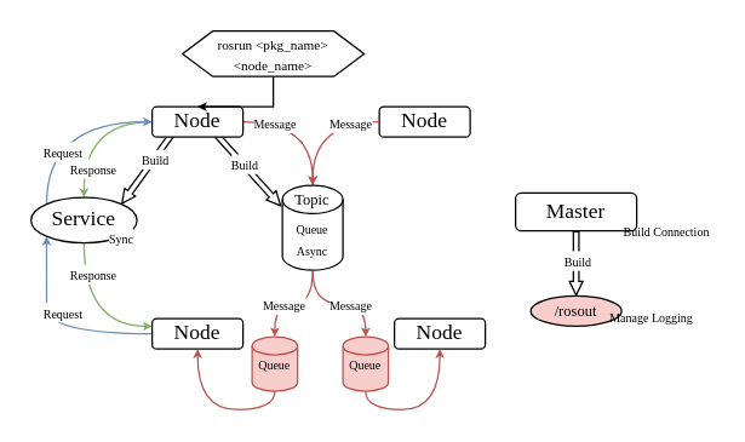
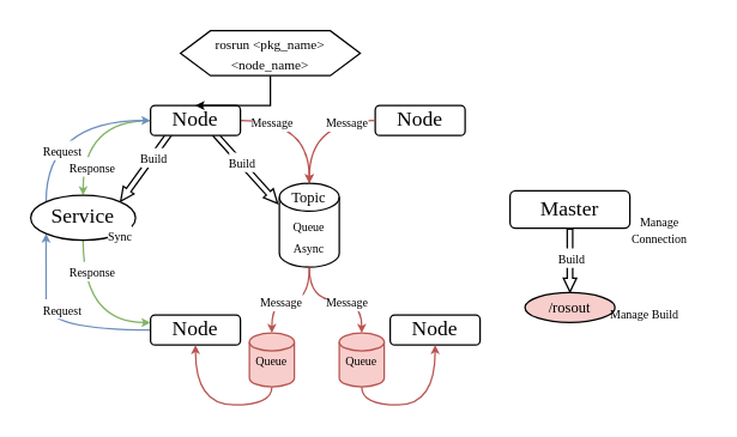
  <mxCell id="0" />
  <mxCell id="1" parent="0" />
  <mxCell id="2" style="rounded=0;orthogonalLoop=1;jettySize=auto;html=1;entryX=-0.022;entryY=0.246;entryDx=0;entryDy=0;strokeColor=default;align=center;verticalAlign=middle;fontFamily=Helvetica;fontSize=11;fontColor=default;labelBackgroundColor=default;endArrow=classic;endFill=1;shape=flexArrow;width=3.667;endSize=2.72;endWidth=4.111;exitX=0.711;exitY=0.933;exitDx=0;exitDy=0;exitPerimeter=0;entryPerimeter=0;" edge="1" parent="1" target="29" source="10"><mxGeometry relative="1" as="geometry"><mxPoint x="236.63" y="90" as="sourcePoint" /><mxPoint x="182.67" y="134.32" as="targetPoint" /></mxGeometry></mxCell>
  <mxCell id="3" value="&lt;span style=&quot;font-family: &amp;quot;CaskaydiaCove Nerd Font&amp;quot;;&quot;&gt;&lt;font style=&quot;font-size: 8px;&quot;&gt;Build&lt;/font&gt;&lt;/span&gt;" style="edgeLabel;html=1;align=center;verticalAlign=middle;resizable=0;points=[];fontFamily=Helvetica;fontSize=11;fontColor=default;labelBackgroundColor=default;" vertex="1" connectable="0" parent="2"><mxGeometry x="-0.104" y="3" relative="1" as="geometry"><mxPoint x="-3" as="offset" /></mxGeometry></mxCell>
  <mxCell id="4" style="rounded=0;orthogonalLoop=1;jettySize=auto;html=1;entryX=1;entryY=0;entryDx=0;entryDy=0;strokeColor=default;align=center;verticalAlign=middle;fontFamily=Helvetica;fontSize=11;fontColor=default;labelBackgroundColor=default;endArrow=classic;endFill=1;shape=flexArrow;width=3.667;endSize=2.72;endWidth=4.111;exitX=0.211;exitY=0.933;exitDx=0;exitDy=0;exitPerimeter=0;" edge="1" parent="1" source="10" target="19"><mxGeometry relative="1" as="geometry" /></mxCell>
  <mxCell id="5" value="&lt;font style=&quot;font-size: 8px;&quot; face=&quot;CaskaydiaCove Nerd Font&quot;&gt;Build&lt;/font&gt;" style="edgeLabel;html=1;align=center;verticalAlign=middle;resizable=0;points=[];fontFamily=Helvetica;fontSize=11;fontColor=default;labelBackgroundColor=default;" vertex="1" connectable="0" parent="4"><mxGeometry x="-0.314" relative="1" as="geometry"><mxPoint as="offset" /></mxGeometry></mxCell>
  <mxCell id="6" style="edgeStyle=orthogonalEdgeStyle;curved=1;rounded=0;orthogonalLoop=1;jettySize=auto;html=1;entryX=0.5;entryY=0;entryDx=0;entryDy=0;strokeColor=#82b366;align=center;verticalAlign=middle;fontFamily=Helvetica;fontSize=11;fontColor=default;labelBackgroundColor=default;startSize=6;endArrow=classic;endFill=1;endSize=3;fillColor=#d5e8d4;" edge="1" parent="1" source="10" target="19"><mxGeometry relative="1" as="geometry" /></mxCell>
  <mxCell id="7" value="&lt;font face=&quot;CaskaydiaCove Nerd Font&quot; style=&quot;font-size: 8px;&quot;&gt;Response&lt;/font&gt;" style="edgeLabel;html=1;align=center;verticalAlign=middle;resizable=0;points=[];fontFamily=Helvetica;fontSize=11;fontColor=default;labelBackgroundColor=default;" vertex="1" connectable="0" parent="6"><mxGeometry x="0.439" y="4" relative="1" as="geometry"><mxPoint x="1" y="7" as="offset" /></mxGeometry></mxCell>
  <mxCell id="8" style="edgeStyle=orthogonalEdgeStyle;curved=1;rounded=0;orthogonalLoop=1;jettySize=auto;html=1;strokeColor=#b85450;align=center;verticalAlign=middle;fontFamily=Helvetica;fontSize=11;fontColor=default;labelBackgroundColor=default;startSize=6;endArrow=classic;endFill=1;endSize=3;fillColor=#f8cecc;entryX=0.5;entryY=0;entryDx=0;entryDy=0;entryPerimeter=0;" edge="1" parent="1" source="10" target="29"><mxGeometry relative="1" as="geometry"><mxPoint x="200" y="110" as="targetPoint" /></mxGeometry></mxCell>
  <mxCell id="9" value="&lt;font face=&quot;CaskaydiaCove Nerd Font&quot; style=&quot;font-size: 8px;&quot;&gt;Message&lt;/font&gt;" style="edgeLabel;html=1;align=center;verticalAlign=middle;resizable=0;points=[];fontFamily=Helvetica;fontSize=11;fontColor=default;labelBackgroundColor=default;" vertex="1" connectable="0" parent="8"><mxGeometry x="0.2" y="-10" relative="1" as="geometry"><mxPoint x="-16" y="-7" as="offset" /></mxGeometry></mxCell>
  <mxCell id="10" value="&lt;font face=&quot;CaskaydiaCove Nerd Font&quot; style=&quot;font-size: 14px;&quot;&gt;Node&lt;/font&gt;" style="rounded=1;whiteSpace=wrap;html=1;" vertex="1" parent="1"><mxGeometry x="100" y="70" width="60" height="20" as="geometry" /></mxCell>
  <mxCell id="11" style="edgeStyle=orthogonalEdgeStyle;curved=1;rounded=0;orthogonalLoop=1;jettySize=auto;html=1;entryX=0;entryY=1;entryDx=0;entryDy=0;strokeColor=#6c8ebf;align=center;verticalAlign=middle;fontFamily=Helvetica;fontSize=11;fontColor=default;labelBackgroundColor=default;startSize=6;endArrow=classic;endFill=1;endSize=3;fillColor=#dae8fc;" edge="1" parent="1" source="13" target="19"><mxGeometry relative="1" as="geometry" /></mxCell>
  <mxCell id="12" value="&lt;font style=&quot;font-size: 8px;&quot; face=&quot;CaskaydiaCove Nerd Font&quot;&gt;Request&lt;/font&gt;" style="edgeLabel;html=1;align=center;verticalAlign=middle;resizable=0;points=[];fontFamily=Helvetica;fontSize=11;fontColor=default;labelBackgroundColor=default;" vertex="1" connectable="0" parent="11"><mxGeometry x="-0.204" y="-15" relative="1" as="geometry"><mxPoint x="-7" as="offset" /></mxGeometry></mxCell>
  <mxCell id="13" value="&lt;font face=&quot;CaskaydiaCove Nerd Font&quot; style=&quot;font-size: 14px;&quot;&gt;Node&lt;/font&gt;" style="rounded=1;whiteSpace=wrap;html=1;" vertex="1" parent="1"><mxGeometry x="100" y="210" width="60" height="20" as="geometry" /></mxCell>
  <mxCell id="14" style="edgeStyle=orthogonalEdgeStyle;rounded=0;orthogonalLoop=1;jettySize=auto;html=1;entryX=0.5;entryY=0;entryDx=0;entryDy=0;curved=0;endArrow=classic;endFill=1;startSize=6;endSize=3;" edge="1" parent="1" source="15" target="10"><mxGeometry relative="1" as="geometry" /></mxCell>
  <mxCell id="15" value="&lt;p style=&quot;line-height: 100%;&quot;&gt;&lt;font style=&quot;font-size: 9px;&quot; face=&quot;CaskaydiaCove Nerd Font&quot;&gt;rosrun &amp;lt;pkg_name&amp;gt; &amp;lt;node_name&amp;gt;&lt;/font&gt;&lt;/p&gt;" style="shape=hexagon;perimeter=hexagonPerimeter2;whiteSpace=wrap;html=1;fixedSize=1;rounded=0;shadow=0;" vertex="1" parent="1"><mxGeometry x="120" y="20" width="120" height="30" as="geometry" /></mxCell>
  <mxCell id="16" style="edgeStyle=orthogonalEdgeStyle;curved=1;rounded=0;orthogonalLoop=1;jettySize=auto;html=1;entryX=0;entryY=0.5;entryDx=0;entryDy=0;strokeColor=#6c8ebf;align=center;verticalAlign=middle;fontFamily=Helvetica;fontSize=11;fontColor=default;labelBackgroundColor=default;startSize=6;endArrow=classic;endFill=1;endSize=3;exitX=0;exitY=0;exitDx=0;exitDy=0;fillColor=#dae8fc;" edge="1" parent="1" source="19" target="10"><mxGeometry relative="1" as="geometry"><Array as="points"><mxPoint x="30" y="80" /></Array></mxGeometry></mxCell>
  <mxCell id="17" value="&lt;span style=&quot;font-family: &amp;quot;CaskaydiaCove Nerd Font&amp;quot;;&quot;&gt;&lt;font style=&quot;font-size: 8px;&quot;&gt;Request&lt;/font&gt;&lt;/span&gt;" style="edgeLabel;html=1;align=center;verticalAlign=middle;resizable=0;points=[];fontFamily=Helvetica;fontSize=11;fontColor=default;labelBackgroundColor=default;" vertex="1" connectable="0" parent="16"><mxGeometry x="-0.505" y="-6" relative="1" as="geometry"><mxPoint x="4" y="-4" as="offset" /></mxGeometry></mxCell>
  <mxCell id="18" style="edgeStyle=orthogonalEdgeStyle;curved=1;rounded=0;orthogonalLoop=1;jettySize=auto;html=1;entryX=0;entryY=0.25;entryDx=0;entryDy=0;strokeColor=#82b366;align=center;verticalAlign=middle;fontFamily=Helvetica;fontSize=11;fontColor=default;labelBackgroundColor=default;startSize=6;endArrow=classic;endFill=1;endSize=3;exitX=0.5;exitY=1;exitDx=0;exitDy=0;fillColor=#d5e8d4;" edge="1" parent="1" source="19" target="13"><mxGeometry relative="1" as="geometry" /></mxCell>
  <mxCell id="19" value="&lt;span style=&quot;font-family: &amp;quot;CaskaydiaCove Nerd Font&amp;quot;; font-size: 14px;&quot;&gt;Service&lt;/span&gt;" style="ellipse;whiteSpace=wrap;html=1;fontFamily=Helvetica;fontSize=11;fontColor=default;labelBackgroundColor=none;" vertex="1" parent="1"><mxGeometry x="20" y="130" width="70" height="30" as="geometry" /></mxCell>
  <mxCell id="20" value="&lt;font face=&quot;CaskaydiaCove Nerd Font&quot; style=&quot;font-size: 8px;&quot;&gt;Response&lt;/font&gt;" style="edgeLabel;html=1;align=center;verticalAlign=middle;resizable=0;points=[];fontFamily=Helvetica;fontSize=11;fontColor=default;labelBackgroundColor=default;" vertex="1" connectable="0" parent="1"><mxGeometry x="60" y="180.003" as="geometry" /></mxCell>
  <mxCell id="21" value="&lt;font face=&quot;CaskaydiaCove Nerd Font&quot; style=&quot;font-size: 14px;&quot;&gt;Node&lt;/font&gt;" style="rounded=1;whiteSpace=wrap;html=1;" vertex="1" parent="1"><mxGeometry x="250" y="70" width="60" height="20" as="geometry" /></mxCell>
  <mxCell id="22" style="edgeStyle=orthogonalEdgeStyle;curved=1;rounded=0;orthogonalLoop=1;jettySize=auto;html=1;strokeColor=#b85450;align=center;verticalAlign=middle;fontFamily=Helvetica;fontSize=11;fontColor=default;labelBackgroundColor=default;startSize=6;endArrow=classic;endFill=1;endSize=3;fillColor=#f8cecc;exitX=0;exitY=0.5;exitDx=0;exitDy=0;entryX=0.5;entryY=0;entryDx=0;entryDy=0;entryPerimeter=0;" edge="1" parent="1" source="21" target="29"><mxGeometry relative="1" as="geometry"><mxPoint x="240" y="80" as="sourcePoint" /><mxPoint x="210" y="110" as="targetPoint" /></mxGeometry></mxCell>
  <mxCell id="23" value="&lt;font face=&quot;CaskaydiaCove Nerd Font&quot; style=&quot;font-size: 8px;&quot;&gt;Message&lt;/font&gt;" style="edgeLabel;html=1;align=center;verticalAlign=middle;resizable=0;points=[];fontFamily=Helvetica;fontSize=11;fontColor=default;labelBackgroundColor=default;" vertex="1" connectable="0" parent="22"><mxGeometry x="0.2" y="-10" relative="1" as="geometry"><mxPoint x="34" y="-8" as="offset" /></mxGeometry></mxCell>
  <mxCell id="24" value="&lt;font face=&quot;CaskaydiaCove Nerd Font&quot; style=&quot;font-size: 14px;&quot;&gt;Node&lt;/font&gt;" style="rounded=1;whiteSpace=wrap;html=1;" vertex="1" parent="1"><mxGeometry x="260" y="210" width="60" height="20" as="geometry" /></mxCell>
  <mxCell id="25" style="edgeStyle=orthogonalEdgeStyle;curved=1;rounded=0;orthogonalLoop=1;jettySize=auto;html=1;strokeColor=#b85450;align=center;verticalAlign=middle;fontFamily=Helvetica;fontSize=11;fontColor=default;labelBackgroundColor=default;startSize=3;endArrow=none;endFill=0;endSize=3;fillColor=#f8cecc;startArrow=classic;startFill=1;exitX=0.5;exitY=0;exitDx=0;exitDy=0;entryX=0.5;entryY=1;entryDx=0;entryDy=0;entryPerimeter=0;exitPerimeter=0;" edge="1" parent="1" source="33" target="29"><mxGeometry relative="1" as="geometry"><mxPoint x="170" y="230" as="sourcePoint" /><mxPoint x="210" y="190" as="targetPoint" /></mxGeometry></mxCell>
  <mxCell id="26" value="&lt;font face=&quot;CaskaydiaCove Nerd Font&quot; style=&quot;font-size: 8px;&quot;&gt;Message&lt;/font&gt;" style="edgeLabel;html=1;align=center;verticalAlign=middle;resizable=0;points=[];fontFamily=Helvetica;fontSize=11;fontColor=default;labelBackgroundColor=default;" vertex="1" connectable="0" parent="1"><mxGeometry x="230" y="200" as="geometry" /></mxCell>
  <mxCell id="27" value="&lt;font style=&quot;font-size: 8px;&quot; face=&quot;CaskaydiaCove Nerd Font&quot;&gt;Sync&lt;/font&gt;" style="text;html=1;align=center;verticalAlign=middle;whiteSpace=wrap;rounded=0;fontFamily=Helvetica;fontSize=11;fontColor=default;labelBackgroundColor=default;" vertex="1" parent="1"><mxGeometry x="70" y="152" width="20" height="10" as="geometry" /></mxCell>
  <mxCell id="28" value="" style="group" vertex="1" connectable="0" parent="1"><mxGeometry x="186" y="122" width="40" height="56" as="geometry" /></mxCell>
  <mxCell id="29" value="&lt;font face=&quot;CaskaydiaCove Nerd Font&quot; style=&quot;font-size: 8px;&quot;&gt;Queue&lt;/font&gt;" style="strokeWidth=1;html=1;shape=mxgraph.flowchart.database;whiteSpace=wrap;fontFamily=Helvetica;fontSize=11;fontColor=default;labelBackgroundColor=default;" vertex="1" parent="28"><mxGeometry width="40" height="56" as="geometry" /></mxCell>
  <mxCell id="30" value="&lt;span style=&quot;font-family: &amp;quot;CaskaydiaCove Nerd Font&amp;quot;;&quot;&gt;&lt;font style=&quot;font-size: 10px;&quot;&gt;Topic&lt;/font&gt;&lt;/span&gt;" style="text;html=1;align=center;verticalAlign=middle;whiteSpace=wrap;rounded=0;fontFamily=Helvetica;fontSize=11;fontColor=default;labelBackgroundColor=none;" vertex="1" parent="28"><mxGeometry x="10" y="4" width="20" height="10" as="geometry" /></mxCell>
  <mxCell id="31" value="&lt;font style=&quot;font-size: 8px;&quot; face=&quot;CaskaydiaCove Nerd Font&quot;&gt;Async&lt;/font&gt;" style="text;html=1;align=center;verticalAlign=middle;whiteSpace=wrap;rounded=0;fontFamily=Helvetica;fontSize=11;fontColor=default;labelBackgroundColor=default;" vertex="1" parent="28"><mxGeometry x="10" y="38" width="20" height="10" as="geometry" /></mxCell>
  <mxCell id="32" style="edgeStyle=orthogonalEdgeStyle;curved=1;rounded=0;orthogonalLoop=1;jettySize=auto;html=1;entryX=0.5;entryY=1;entryDx=0;entryDy=0;strokeColor=#b85450;align=center;verticalAlign=middle;fontFamily=Helvetica;fontSize=11;fontColor=default;labelBackgroundColor=default;startSize=6;endArrow=classic;endFill=1;endSize=3;fillColor=#f8cecc;" edge="1" parent="1" source="33" target="24"><mxGeometry relative="1" as="geometry"><Array as="points"><mxPoint x="241" y="270" /><mxPoint x="290" y="270" /></Array></mxGeometry></mxCell>
  <mxCell id="33" value="&lt;font style=&quot;font-size: 8px;&quot; face=&quot;CaskaydiaCove Nerd Font&quot;&gt;Queue&lt;/font&gt;" style="strokeWidth=1;html=1;shape=mxgraph.flowchart.database;whiteSpace=wrap;fontFamily=Helvetica;fontSize=11;labelBackgroundColor=none;fillColor=#f8cecc;strokeColor=#b85450;" vertex="1" parent="1"><mxGeometry x="226" y="222" width="30" height="36" as="geometry" /></mxCell>
  <mxCell id="34" style="edgeStyle=orthogonalEdgeStyle;curved=1;rounded=0;orthogonalLoop=1;jettySize=auto;html=1;strokeColor=#b85450;align=center;verticalAlign=middle;fontFamily=Helvetica;fontSize=11;fontColor=default;labelBackgroundColor=default;startSize=3;endArrow=none;endFill=0;endSize=3;fillColor=#f8cecc;startArrow=classic;startFill=1;exitX=0.5;exitY=0;exitDx=0;exitDy=0;entryX=0.5;entryY=1;entryDx=0;entryDy=0;entryPerimeter=0;exitPerimeter=0;" edge="1" parent="1" source="37" target="29"><mxGeometry relative="1" as="geometry"><mxPoint x="110" y="230" as="sourcePoint" /><mxPoint x="146" y="178" as="targetPoint" /></mxGeometry></mxCell>
  <mxCell id="35" value="&lt;font face=&quot;CaskaydiaCove Nerd Font&quot; style=&quot;font-size: 8px;&quot;&gt;Message&lt;/font&gt;" style="edgeLabel;html=1;align=center;verticalAlign=middle;resizable=0;points=[];fontFamily=Helvetica;fontSize=11;fontColor=default;labelBackgroundColor=default;" vertex="1" connectable="0" parent="1"><mxGeometry x="186" y="200" as="geometry" /></mxCell>
  <mxCell id="36" style="edgeStyle=orthogonalEdgeStyle;curved=1;rounded=0;orthogonalLoop=1;jettySize=auto;html=1;entryX=0.5;entryY=1;entryDx=0;entryDy=0;strokeColor=#b85450;align=center;verticalAlign=middle;fontFamily=Helvetica;fontSize=11;fontColor=default;labelBackgroundColor=default;startSize=6;endArrow=classic;endFill=1;endSize=3;fillColor=#f8cecc;" edge="1" parent="1" source="37" target="13"><mxGeometry relative="1" as="geometry"><mxPoint x="240" y="220" as="targetPoint" /><Array as="points"><mxPoint x="181" y="270" /><mxPoint x="130" y="270" /></Array></mxGeometry></mxCell>
  <mxCell id="37" value="&lt;font style=&quot;font-size: 8px;&quot; face=&quot;CaskaydiaCove Nerd Font&quot;&gt;Queue&lt;/font&gt;" style="strokeWidth=1;html=1;shape=mxgraph.flowchart.database;whiteSpace=wrap;fontFamily=Helvetica;fontSize=11;labelBackgroundColor=none;fillColor=#f8cecc;strokeColor=#b85450;" vertex="1" parent="1"><mxGeometry x="166" y="222" width="30" height="36" as="geometry" /></mxCell>
  <mxCell id="38" value="&lt;font face=&quot;CaskaydiaCove Nerd Font&quot; style=&quot;font-size: 14px;&quot;&gt;Master&lt;/font&gt;" style="rounded=1;whiteSpace=wrap;html=1;" vertex="1" parent="1"><mxGeometry x="340" y="127" width="80" height="25" as="geometry" /></mxCell>
- <mxCell id="39" value="&lt;p style=&quot;line-height: 80%;&quot;&gt;&lt;font face=&quot;CaskaydiaCove Nerd Font&quot;&gt;&lt;span style=&quot;font-size: 8px;&quot;&gt;Build Connection&lt;/span&gt;&lt;/font&gt;&lt;/p&gt;" style="text;html=1;align=center;verticalAlign=middle;whiteSpace=wrap;rounded=0;fontFamily=Helvetica;fontSize=11;fontColor=default;labelBackgroundColor=none;shadow=0;spacing=0;" vertex="1" parent="1"><mxGeometry x="410" y="143" width="60" height="20" as="geometry" /></mxCell>
+ <mxCell id="39" value="&lt;p style=&quot;line-height: 80%;&quot;&gt;&lt;font face=&quot;CaskaydiaCove Nerd Font&quot;&gt;&lt;span style=&quot;font-size: 8px;&quot;&gt;Manage Connection&lt;/span&gt;&lt;/font&gt;&lt;/p&gt;" style="text;html=1;align=center;verticalAlign=middle;whiteSpace=wrap;rounded=0;fontFamily=Helvetica;fontSize=11;fontColor=default;labelBackgroundColor=none;shadow=0;spacing=0;" vertex="1" parent="1"><mxGeometry x="410" y="143" width="60" height="20" as="geometry" /></mxCell>
  <mxCell id="40" style="rounded=0;orthogonalLoop=1;jettySize=auto;html=1;strokeColor=default;align=center;verticalAlign=middle;fontFamily=Helvetica;fontSize=11;fontColor=default;labelBackgroundColor=default;endArrow=classic;endFill=1;shape=flexArrow;width=3.667;endSize=2.72;endWidth=4.111;" edge="1" parent="1" source="38"><mxGeometry relative="1" as="geometry"><mxPoint x="359" y="168" as="sourcePoint" /><mxPoint x="380" y="195" as="targetPoint" /></mxGeometry></mxCell>
  <mxCell id="41" value="&lt;span style=&quot;font-family: &amp;quot;CaskaydiaCove Nerd Font&amp;quot;;&quot;&gt;&lt;font style=&quot;font-size: 8px;&quot;&gt;Build&lt;/font&gt;&lt;/span&gt;" style="edgeLabel;html=1;align=center;verticalAlign=middle;resizable=0;points=[];fontFamily=Helvetica;fontSize=11;fontColor=default;labelBackgroundColor=default;" vertex="1" connectable="0" parent="40"><mxGeometry x="-0.104" y="3" relative="1" as="geometry"><mxPoint x="-3" as="offset" /></mxGeometry></mxCell>
  <mxCell id="42" value="&lt;span style=&quot;font-family: &amp;quot;CaskaydiaCove Nerd Font&amp;quot;;&quot;&gt;&lt;font style=&quot;font-size: 10px;&quot;&gt;/rosout&lt;/font&gt;&lt;/span&gt;" style="ellipse;whiteSpace=wrap;html=1;fontFamily=Helvetica;fontSize=11;fontColor=default;labelBackgroundColor=none;fillColor=#f8cecc;" vertex="1" parent="1"><mxGeometry x="350" y="195" width="60" height="20" as="geometry" /></mxCell>
- <mxCell id="43" value="&lt;p style=&quot;line-height: 80%;&quot;&gt;&lt;font face=&quot;CaskaydiaCove Nerd Font&quot;&gt;&lt;span style=&quot;font-size: 8px;&quot;&gt;Manage Logging&lt;/span&gt;&lt;/font&gt;&lt;/p&gt;" style="text;html=1;align=center;verticalAlign=middle;whiteSpace=wrap;rounded=0;fontFamily=Helvetica;fontSize=11;fontColor=default;labelBackgroundColor=none;shadow=0;spacing=0;" vertex="1" parent="1"><mxGeometry x="400" y="200" width="60" height="20" as="geometry" /></mxCell>
+ <mxCell id="43" value="&lt;p style=&quot;line-height: 80%;&quot;&gt;&lt;font face=&quot;CaskaydiaCove Nerd Font&quot;&gt;&lt;span style=&quot;font-size: 8px;&quot;&gt;Manage Build&lt;/span&gt;&lt;/font&gt;&lt;/p&gt;" style="text;html=1;align=center;verticalAlign=middle;whiteSpace=wrap;rounded=0;fontFamily=Helvetica;fontSize=11;fontColor=default;labelBackgroundColor=none;shadow=0;spacing=0;" vertex="1" parent="1"><mxGeometry x="400" y="200" width="60" height="20" as="geometry" /></mxCell>
